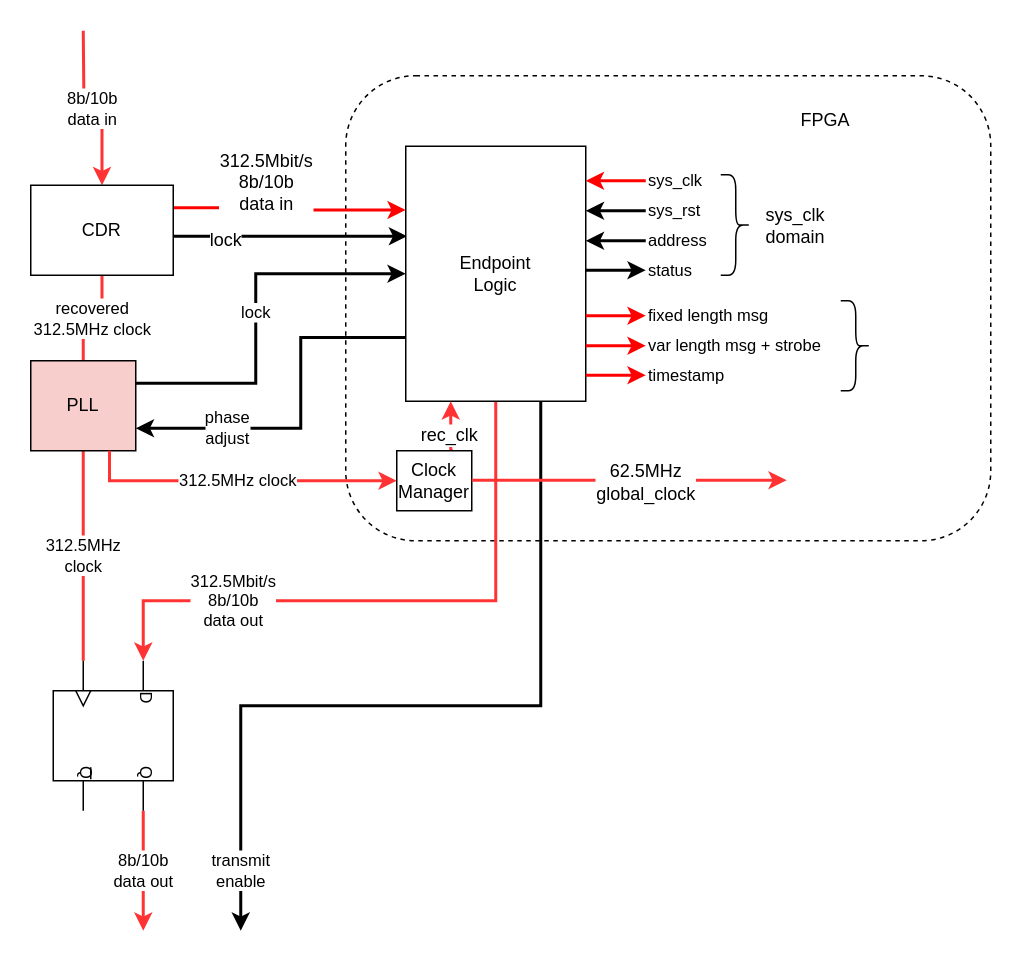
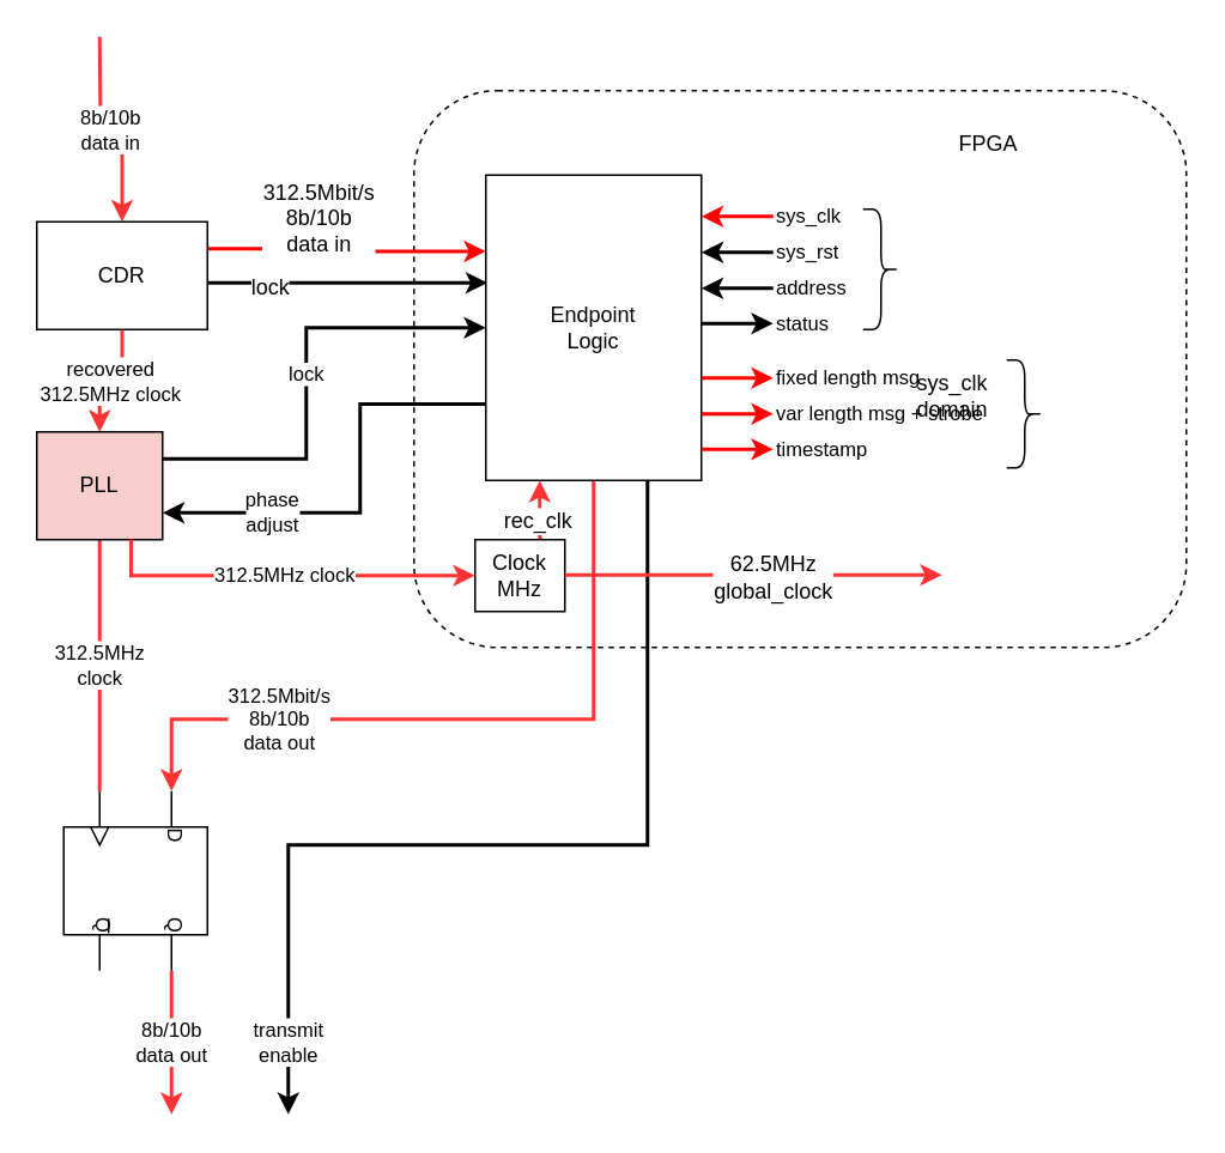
  <mxCell id="0" />
  <mxCell id="1" parent="0" />
  <mxCell id="2" value="" style="rounded=1;whiteSpace=wrap;html=1;dashed=1;" parent="1" vertex="1"><mxGeometry x="230" y="50" width="430" height="310" as="geometry" /></mxCell>
  <mxCell id="3" value="FPGA" style="text;html=1;strokeColor=none;fillColor=none;align=center;verticalAlign=middle;whiteSpace=wrap;rounded=0;dashed=1;" parent="1" vertex="1"><mxGeometry x="530" y="70" width="40" height="20" as="geometry" /></mxCell>
- <mxCell id="4" value="&lt;div&gt;recovered&lt;/div&gt;&lt;div&gt;312.5MHz clock&lt;br&gt;&lt;/div&gt;" style="edgeStyle=orthogonalEdgeStyle;rounded=0;orthogonalLoop=1;jettySize=auto;html=1;exitX=0.5;exitY=1;exitDx=0;exitDy=0;entryX=0.5;entryY=0;entryDx=0;entryDy=0;endArrow=none;endFill=1;strokeColor=#FF3333;strokeWidth=2;startArrow=none;startFill=0;" parent="1" source="10" target="13" edge="1"><mxGeometry relative="1" as="geometry" /></mxCell>
+ <mxCell id="4" value="&lt;div&gt;recovered&lt;/div&gt;&lt;div&gt;312.5MHz clock&lt;br&gt;&lt;/div&gt;" style="edgeStyle=orthogonalEdgeStyle;rounded=0;orthogonalLoop=1;jettySize=auto;html=1;exitX=0.5;exitY=1;exitDx=0;exitDy=0;entryX=0.5;entryY=0;entryDx=0;entryDy=0;endArrow=classic;endFill=1;strokeColor=#FF3333;strokeWidth=2;startArrow=none;startFill=0;" parent="1" source="10" target="13" edge="1"><mxGeometry relative="1" as="geometry" /></mxCell>
  <mxCell id="5" value="&lt;div&gt;8b/10b&lt;/div&gt;&lt;div&gt;data in&lt;br&gt;&lt;/div&gt;" style="edgeStyle=orthogonalEdgeStyle;rounded=0;orthogonalLoop=1;jettySize=auto;html=1;exitX=0.5;exitY=0;exitDx=0;exitDy=0;endArrow=none;endFill=0;strokeColor=#FF3333;strokeWidth=2;startArrow=classic;startFill=1;" parent="1" source="10" edge="1"><mxGeometry relative="1" as="geometry"><mxPoint x="55" y="20" as="targetPoint" /></mxGeometry></mxCell>
  <mxCell id="6" style="edgeStyle=orthogonalEdgeStyle;rounded=0;orthogonalLoop=1;jettySize=auto;html=1;exitX=1;exitY=0.25;exitDx=0;exitDy=0;entryX=0;entryY=0.25;entryDx=0;entryDy=0;startArrow=none;startFill=0;endArrow=classic;endFill=1;strokeColor=#FF0000;strokeWidth=2;" parent="1" source="10" target="19" edge="1"><mxGeometry relative="1" as="geometry" /></mxCell>
  <mxCell id="7" value="&lt;div&gt;312.5Mbit/s&lt;/div&gt;&lt;div&gt;8b/10b&lt;/div&gt;&lt;div&gt;data in&lt;/div&gt;" style="text;html=1;align=center;verticalAlign=middle;resizable=0;points=[];labelBackgroundColor=#ffffff;" parent="6" vertex="1" connectable="0"><mxGeometry x="-0.224" y="-2" relative="1" as="geometry"><mxPoint y="-20" as="offset" /></mxGeometry></mxCell>
  <mxCell id="8" style="edgeStyle=orthogonalEdgeStyle;rounded=0;orthogonalLoop=1;jettySize=auto;html=1;exitX=1;exitY=0.5;exitDx=0;exitDy=0;entryX=0.008;entryY=0.353;entryDx=0;entryDy=0;entryPerimeter=0;startArrow=none;startFill=0;endArrow=classic;endFill=1;strokeColor=#000000;strokeWidth=2;" parent="1" source="10" target="19" edge="1"><mxGeometry relative="1" as="geometry"><Array as="points"><mxPoint x="90" y="157" /></Array></mxGeometry></mxCell>
  <mxCell id="9" value="lock" style="text;html=1;align=center;verticalAlign=middle;resizable=0;points=[];labelBackgroundColor=#ffffff;" parent="8" vertex="1" connectable="0"><mxGeometry x="0.177" relative="1" as="geometry"><mxPoint x="-35" y="2.99" as="offset" /></mxGeometry></mxCell>
  <mxCell id="10" value="CDR" style="rounded=0;whiteSpace=wrap;html=1;" parent="1" vertex="1"><mxGeometry x="20" y="123" width="95" height="60" as="geometry" /></mxCell>
  <mxCell id="11" value="&lt;div&gt;312.5MHz&lt;/div&gt;&lt;div&gt;clock&lt;br&gt;&lt;/div&gt;" style="edgeStyle=orthogonalEdgeStyle;rounded=0;orthogonalLoop=1;jettySize=auto;html=1;exitX=0.5;exitY=1;exitDx=0;exitDy=0;entryX=0;entryY=0.75;entryDx=0;entryDy=0;entryPerimeter=0;endArrow=none;endFill=0;strokeWidth=2;strokeColor=#FF3333;" parent="1" source="13" target="15" edge="1"><mxGeometry relative="1" as="geometry" /></mxCell>
  <mxCell id="12" value="&lt;div&gt;lock&lt;br&gt;&lt;/div&gt;" style="edgeStyle=orthogonalEdgeStyle;rounded=0;orthogonalLoop=1;jettySize=auto;html=1;exitX=1;exitY=0.25;exitDx=0;exitDy=0;startArrow=none;startFill=0;endArrow=classic;endFill=1;strokeColor=#000000;strokeWidth=2;" parent="1" source="13" target="19" edge="1"><mxGeometry relative="1" as="geometry"><Array as="points"><mxPoint x="170" y="255" /><mxPoint x="170" y="182" /></Array></mxGeometry></mxCell>
  <mxCell id="13" value="PLL" style="rounded=0;whiteSpace=wrap;html=1;fillColor=#f8cecc;" parent="1" vertex="1"><mxGeometry x="20" y="240" width="70" height="60" as="geometry" /></mxCell>
  <mxCell id="14" value="&lt;div&gt;8b/10b&lt;/div&gt;&lt;div&gt;data out&lt;br&gt;&lt;/div&gt;" style="edgeStyle=orthogonalEdgeStyle;rounded=0;orthogonalLoop=1;jettySize=auto;html=1;exitX=1;exitY=0.25;exitDx=0;exitDy=0;exitPerimeter=0;startArrow=none;startFill=0;endArrow=classic;endFill=1;strokeColor=#FF3333;strokeWidth=2;" parent="1" source="15" edge="1"><mxGeometry relative="1" as="geometry"><mxPoint x="95" y="620" as="targetPoint" /></mxGeometry></mxCell>
  <mxCell id="15" value="" style="verticalLabelPosition=bottom;shadow=0;dashed=0;align=center;html=1;verticalAlign=top;shape=mxgraph.electrical.logic_gates.d_type_flip-flop;rotation=90;" parent="1" vertex="1"><mxGeometry x="25" y="450" width="100" height="80" as="geometry" /></mxCell>
  <mxCell id="16" value="&lt;div&gt;phase&lt;/div&gt;&lt;div&gt;adjust&lt;/div&gt;" style="edgeStyle=orthogonalEdgeStyle;rounded=0;orthogonalLoop=1;jettySize=auto;html=1;exitX=0;exitY=0.75;exitDx=0;exitDy=0;entryX=1;entryY=0.75;entryDx=0;entryDy=0;startArrow=none;startFill=0;endArrow=classic;endFill=1;strokeColor=#000000;strokeWidth=2;" parent="1" source="19" target="13" edge="1"><mxGeometry x="0.501" relative="1" as="geometry"><Array as="points"><mxPoint x="200" y="225" /><mxPoint x="200" y="285" /></Array><mxPoint as="offset" /></mxGeometry></mxCell>
  <mxCell id="17" value="&lt;div&gt;312.5Mbit/s&lt;/div&gt;&lt;div&gt;8b/10b&lt;/div&gt;&lt;div&gt;data out&lt;br&gt;&lt;/div&gt;" style="edgeStyle=orthogonalEdgeStyle;rounded=0;orthogonalLoop=1;jettySize=auto;html=1;exitX=0.5;exitY=1;exitDx=0;exitDy=0;entryX=0;entryY=0.25;entryDx=0;entryDy=0;entryPerimeter=0;startArrow=none;startFill=0;endArrow=classic;endFill=1;strokeColor=#FF3333;strokeWidth=2;" parent="1" source="19" target="15" edge="1"><mxGeometry x="0.509" relative="1" as="geometry"><Array as="points"><mxPoint x="330" y="400" /><mxPoint x="95" y="400" /></Array><mxPoint as="offset" /></mxGeometry></mxCell>
  <mxCell id="18" value="&lt;div&gt;transmit &lt;br&gt;&lt;/div&gt;&lt;div&gt;enable&lt;/div&gt;" style="edgeStyle=orthogonalEdgeStyle;rounded=0;orthogonalLoop=1;jettySize=auto;html=1;exitX=0.75;exitY=1;exitDx=0;exitDy=0;startArrow=none;startFill=0;endArrow=classic;endFill=1;strokeColor=#000000;strokeWidth=2;" parent="1" source="19" edge="1"><mxGeometry x="0.855" relative="1" as="geometry"><mxPoint x="160" y="620" as="targetPoint" /><Array as="points"><mxPoint x="360" y="470" /><mxPoint x="160" y="470" /></Array><mxPoint as="offset" /></mxGeometry></mxCell>
  <mxCell id="19" value="&lt;div&gt;Endpoint&lt;/div&gt;&lt;div&gt;Logic&lt;br&gt;&lt;/div&gt;" style="rounded=0;whiteSpace=wrap;html=1;" parent="1" vertex="1"><mxGeometry x="270" y="97" width="120" height="170" as="geometry" /></mxCell>
  <mxCell id="20" style="edgeStyle=orthogonalEdgeStyle;rounded=0;orthogonalLoop=1;jettySize=auto;html=1;exitX=0.75;exitY=0;exitDx=0;exitDy=0;entryX=0.25;entryY=1;entryDx=0;entryDy=0;startArrow=none;startFill=0;endArrow=classic;endFill=1;strokeColor=#FF3333;strokeWidth=2;" parent="1" source="23" target="19" edge="1"><mxGeometry relative="1" as="geometry" /></mxCell>
  <mxCell id="21" value="rec_clk" style="text;html=1;align=center;verticalAlign=middle;resizable=0;points=[];labelBackgroundColor=#ffffff;" parent="20" vertex="1" connectable="0"><mxGeometry x="-0.295" y="2" relative="1" as="geometry"><mxPoint as="offset" /></mxGeometry></mxCell>
  <mxCell id="22" value="&lt;div&gt;312.5MHz clock&lt;br&gt;&lt;/div&gt;" style="edgeStyle=orthogonalEdgeStyle;rounded=0;orthogonalLoop=1;jettySize=auto;html=1;exitX=0;exitY=0.5;exitDx=0;exitDy=0;startArrow=classic;startFill=1;endArrow=none;endFill=0;strokeColor=#FF3333;strokeWidth=2;entryX=0.75;entryY=1;entryDx=0;entryDy=0;" parent="1" source="23" target="13" edge="1"><mxGeometry relative="1" as="geometry"><mxPoint x="55" y="320" as="targetPoint" /><mxPoint x="285" y="310" as="sourcePoint" /><Array as="points"><mxPoint x="73" y="320" /></Array></mxGeometry></mxCell>
- <mxCell id="23" value="&lt;div&gt;Clock&lt;/div&gt;&lt;div&gt;Manager&lt;br&gt;&lt;/div&gt;" style="rounded=0;whiteSpace=wrap;html=1;" parent="1" vertex="1"><mxGeometry x="264" y="300" width="50" height="40" as="geometry" /></mxCell>
+ <mxCell id="23" value="&lt;div&gt;Clock&lt;/div&gt;&lt;div&gt;MHz&lt;br&gt;&lt;/div&gt;" style="rounded=0;whiteSpace=wrap;html=1;" parent="1" vertex="1"><mxGeometry x="264" y="300" width="50" height="40" as="geometry" /></mxCell>
  <mxCell id="24" value="" style="shape=curlyBracket;whiteSpace=wrap;html=1;rounded=1;rotation=-180;" parent="1" vertex="1"><mxGeometry x="480" y="116" width="20" height="67" as="geometry" /></mxCell>
  <mxCell id="25" value="sys_clk" style="endArrow=classic;html=1;strokeColor=#FF0000;strokeWidth=2;align=left;" parent="1" edge="1"><mxGeometry x="-1" width="50" height="50" relative="1" as="geometry"><mxPoint x="430" y="120" as="sourcePoint" /><mxPoint x="390" y="120" as="targetPoint" /><mxPoint as="offset" /></mxGeometry></mxCell>
  <mxCell id="26" value="sys_rst" style="endArrow=classic;html=1;strokeColor=#000000;strokeWidth=2;align=left;" parent="1" edge="1"><mxGeometry x="-1" width="50" height="50" relative="1" as="geometry"><mxPoint x="430" y="140" as="sourcePoint" /><mxPoint x="390" y="140" as="targetPoint" /><mxPoint as="offset" /></mxGeometry></mxCell>
  <mxCell id="27" value="address" style="endArrow=classic;html=1;strokeColor=#000000;strokeWidth=2;align=left;" parent="1" edge="1"><mxGeometry x="-1" width="50" height="50" relative="1" as="geometry"><mxPoint x="430" y="160" as="sourcePoint" /><mxPoint x="390" y="160" as="targetPoint" /><mxPoint as="offset" /></mxGeometry></mxCell>
  <mxCell id="28" value="status" style="endArrow=none;html=1;strokeColor=#000000;strokeWidth=2;startArrow=classic;startFill=1;endFill=0;align=left;" parent="1" edge="1"><mxGeometry x="-1" width="50" height="50" relative="1" as="geometry"><mxPoint x="430" y="179.66" as="sourcePoint" /><mxPoint x="390" y="179.66" as="targetPoint" /><mxPoint as="offset" /></mxGeometry></mxCell>
  <mxCell id="29" value="fixed length msg" style="endArrow=none;html=1;strokeColor=#FF0000;strokeWidth=2;startArrow=classic;startFill=1;endFill=0;align=left;" parent="1" edge="1"><mxGeometry x="-1" width="50" height="50" relative="1" as="geometry"><mxPoint x="430" y="210" as="sourcePoint" /><mxPoint x="390" y="210" as="targetPoint" /><mxPoint as="offset" /></mxGeometry></mxCell>
  <mxCell id="30" value="var length msg + strobe" style="endArrow=none;html=1;strokeColor=#FF0000;strokeWidth=2;startArrow=classic;startFill=1;endFill=0;align=left;" parent="1" edge="1"><mxGeometry x="-1" width="50" height="50" relative="1" as="geometry"><mxPoint x="430" y="230" as="sourcePoint" /><mxPoint x="390" y="230" as="targetPoint" /><mxPoint as="offset" /></mxGeometry></mxCell>
  <mxCell id="31" value="timestamp" style="endArrow=none;html=1;strokeColor=#FF0000;strokeWidth=2;startArrow=classic;startFill=1;endFill=0;align=left;" parent="1" edge="1"><mxGeometry x="-1" width="50" height="50" relative="1" as="geometry"><mxPoint x="430" y="249.66" as="sourcePoint" /><mxPoint x="390" y="249.66" as="targetPoint" /><mxPoint as="offset" /></mxGeometry></mxCell>
  <mxCell id="32" value="" style="shape=curlyBracket;whiteSpace=wrap;html=1;rounded=1;rotation=-180;" parent="1" vertex="1"><mxGeometry x="560" y="200" width="20" height="60" as="geometry" /></mxCell>
- <mxCell id="33" value="&lt;div&gt;sys_clk&lt;/div&gt;&lt;div&gt;domain&lt;br&gt;&lt;/div&gt;" style="text;html=1;strokeColor=none;fillColor=none;align=center;verticalAlign=middle;whiteSpace=wrap;rounded=0;" parent="1" vertex="1"><mxGeometry x="510" y="139.5" width="40" height="20" as="geometry" /></mxCell>
+ <mxCell id="33" value="&lt;div&gt;sys_clk&lt;/div&gt;&lt;div&gt;domain&lt;br&gt;&lt;/div&gt;" style="text;html=1;strokeColor=none;fillColor=none;align=center;verticalAlign=middle;whiteSpace=wrap;rounded=0;" parent="1" vertex="1"><mxGeometry x="510" y="209.5" width="40" height="20" as="geometry" /></mxCell>
  <mxCell id="34" style="edgeStyle=orthogonalEdgeStyle;rounded=0;orthogonalLoop=1;jettySize=auto;html=1;startArrow=none;startFill=0;endArrow=classic;endFill=1;strokeColor=#FF3333;strokeWidth=2;" parent="1" edge="1"><mxGeometry relative="1" as="geometry"><mxPoint x="314" y="319.66" as="sourcePoint" /><mxPoint x="524" y="319.66" as="targetPoint" /><Array as="points"><mxPoint x="314" y="319.66" /></Array></mxGeometry></mxCell>
  <mxCell id="35" value="&lt;div&gt;62.5MHz&lt;/div&gt;&lt;div&gt;global_clock&lt;/div&gt;" style="text;html=1;align=center;verticalAlign=middle;resizable=0;points=[];labelBackgroundColor=#ffffff;" parent="34" vertex="1" connectable="0"><mxGeometry x="-0.224" y="-2" relative="1" as="geometry"><mxPoint x="34.62" y="-1.66" as="offset" /></mxGeometry></mxCell>
